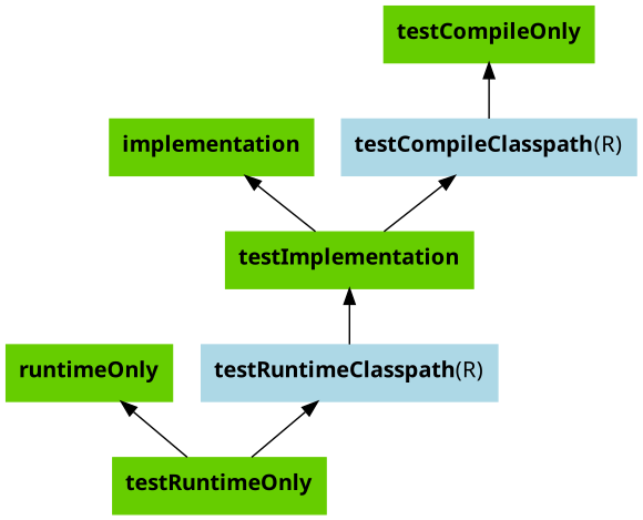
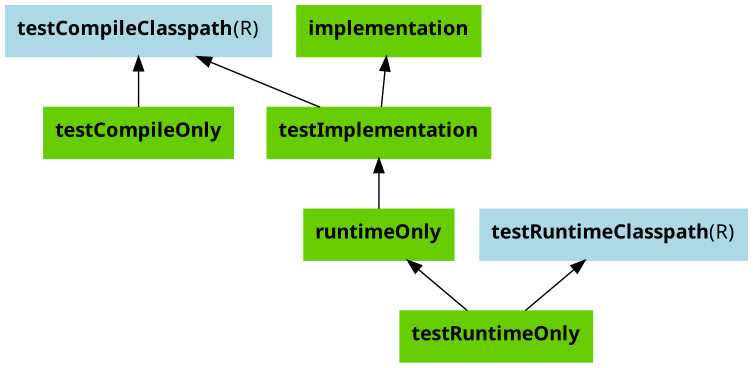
  digraph {
    fontname=Sans
    rankdir=BT
    node [bgcolor=chartreuse3 color=chartreuse3 fontname=Sans shape=box style=filled]
    edge [fontname=Sans]
    n1 [label=<<B>implementation</B>>]
    n2 [label=<<B>runtimeOnly</B>>]
    n3 [bgcolor=lightblue color=lightblue label=<<B>testCompileClasspath</B>(R)>]
    n4 [label=<<B>testCompileOnly</B>>]
    n5 [label=<<B>testImplementation</B>>]
    n6 [bgcolor=lightblue color=lightblue label=<<B>testRuntimeClasspath</B>(R)>]
    n7 [label=<<B>testRuntimeOnly</B>>]
-   n3 -> n4
+   n4 -> n3
    n5 -> n1
    n5 -> n3
-   n6 -> n5
+   n2 -> n5
    n7 -> n2
    n7 -> n6
  }
